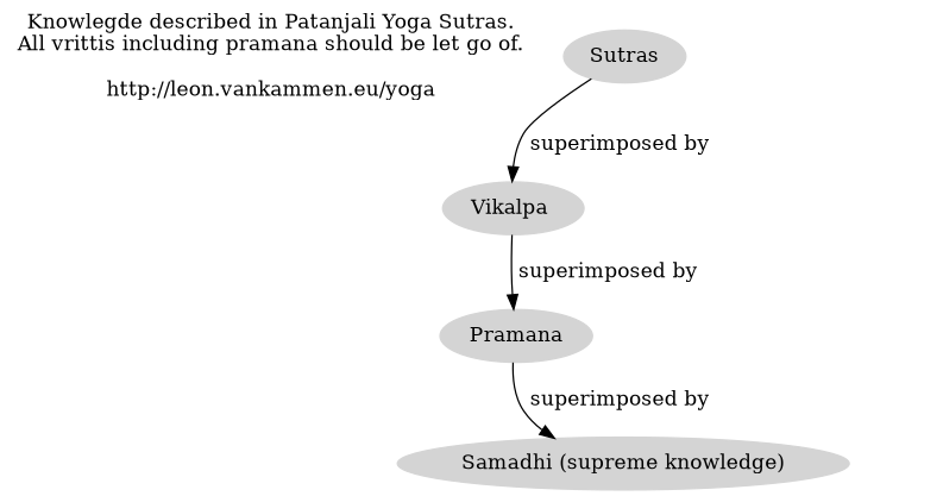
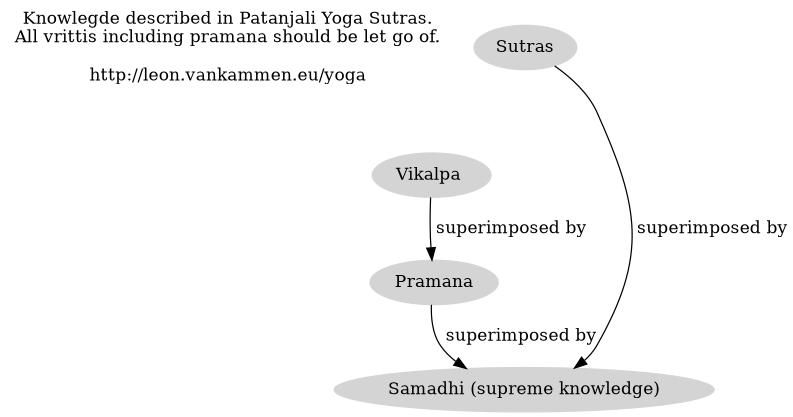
  digraph {
    node [color=gray83 style=filled]
    "Knowlegde described in Patanjali Yoga Sutras.\nAll vrittis including pramana should be let go of.\n\nhttp://leon.vankammen.eu/yoga" [shape=plaintext color="" style=""]
    n2 [label=Sutras]
    "Vikalpa "
    Pramana
    "Samadhi (supreme knowledge)"
-   n2 -> "Vikalpa " [label=" superimposed by"]
+   n2 -> "Samadhi (supreme knowledge)" [label=" superimposed by"]
    "Vikalpa " -> Pramana [label=" superimposed by"]
    Pramana -> "Samadhi (supreme knowledge)" [label=" superimposed by"]
  }
